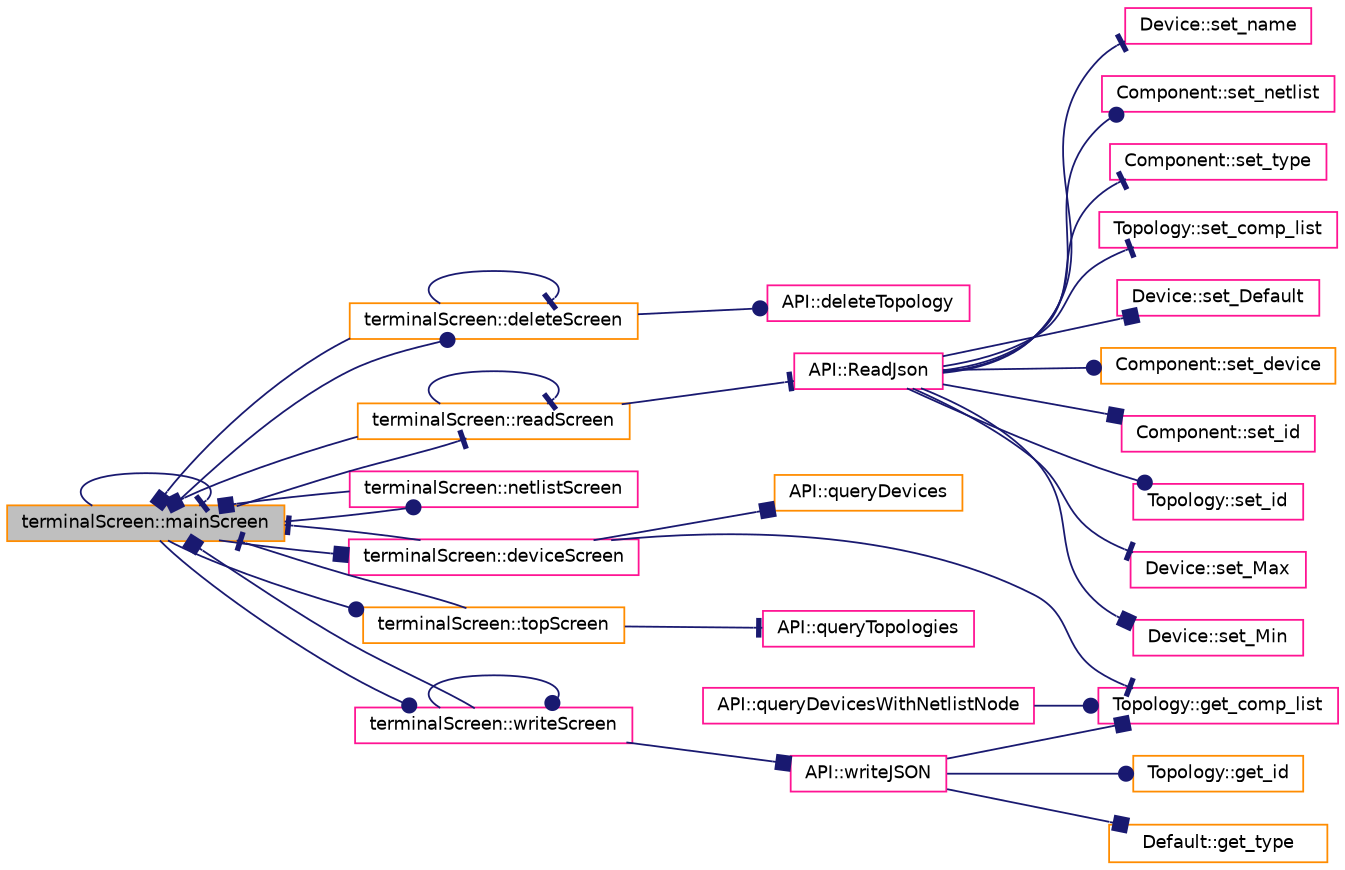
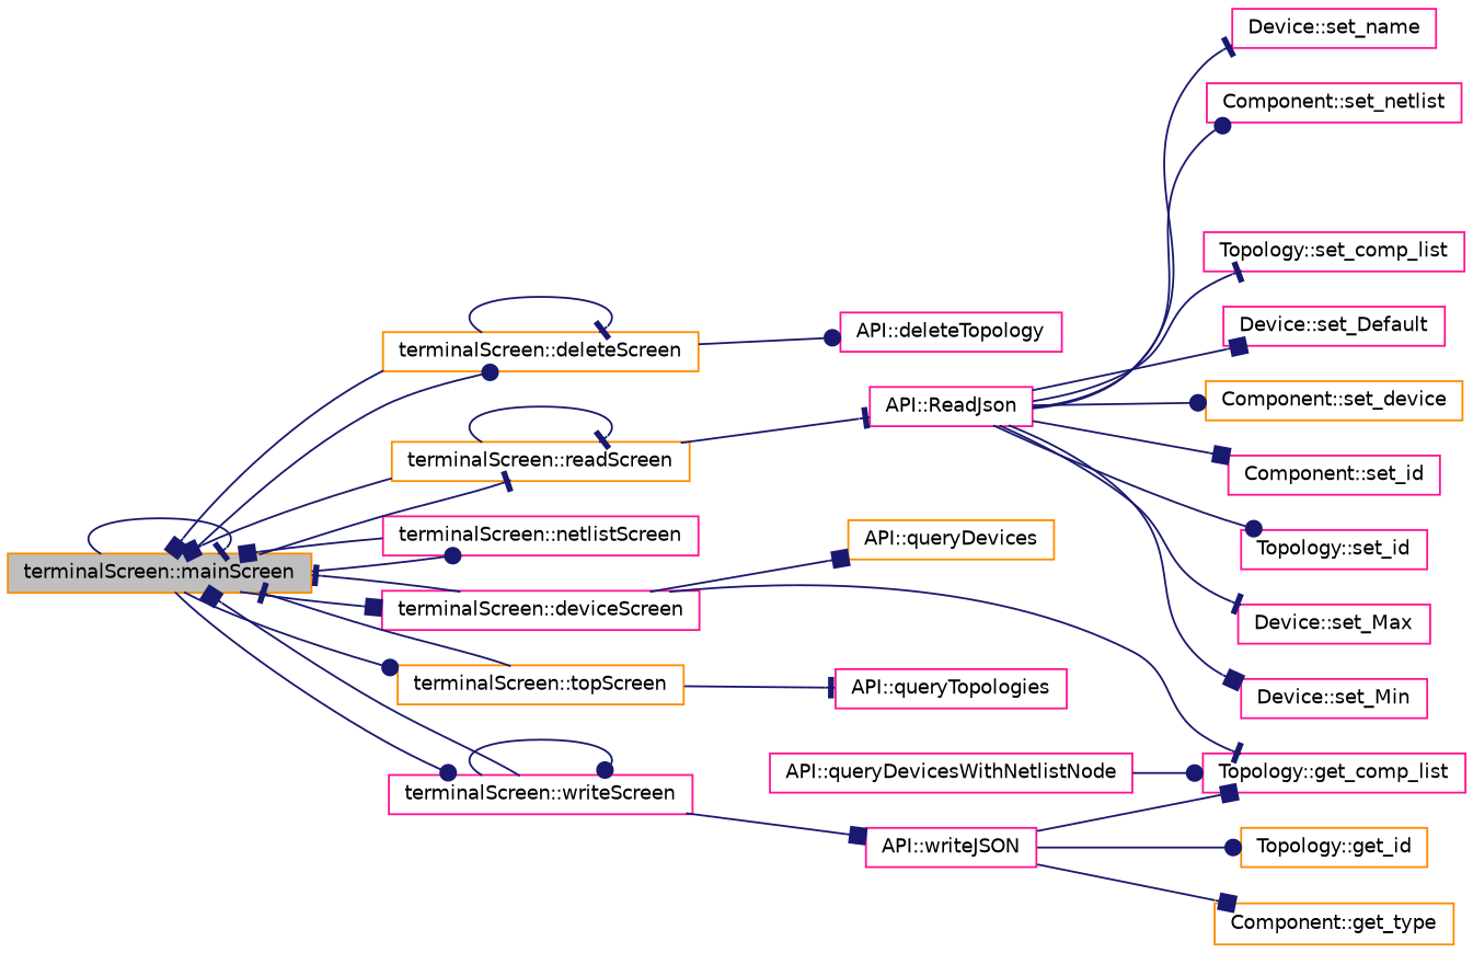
  digraph {
    rankdir=LR
    node [color=deeppink fillcolor=white fontname=Helvetica fontsize=10 shape=record style=filled]
    edge [arrowhead=tee color=midnightblue fontname=Helvetica fontsize=10 labelfontname=Helvetica labelfontsize=10 style=solid]
    n1 [color=darkorange fillcolor=grey75 fontcolor=black height=0.2 label="terminalScreen::mainScreen" width=0.4]
    n2 [color=darkorange height=0.2 label="terminalScreen::deleteScreen" width=0.4]
    n3 [height=0.2 label="terminalScreen::deviceScreen" width=0.4]
    n4 [height=0.2 label="terminalScreen::netlistScreen" width=0.4]
    n5 [color=darkorange height=0.2 label="terminalScreen::readScreen" width=0.4]
    n6 [color=darkorange height=0.2 label="terminalScreen::topScreen" width=0.4]
    n7 [height=0.2 label="terminalScreen::writeScreen" width=0.4]
    n8 [height=0.2 label="API::deleteTopology" width=0.4]
    n9 [color=darkorange height=0.2 label="API::queryDevices" width=0.4]
    n10 [height=0.2 label="Topology::get_comp_list" width=0.4]
    n11 [height=0.2 label="API::ReadJson" width=0.4]
    n12 [height=0.2 label="API::queryTopologies" width=0.4]
    n13 [height=0.2 label="API::writeJSON" width=0.4]
    n14 [height=0.2 label="API::queryDevicesWithNetlistNode" width=0.4]
    n15 [height=0.2 label="Topology::set_comp_list" width=0.4]
    n16 [height=0.2 label="Device::set_Default" width=0.4]
    n17 [color=darkorange height=0.2 label="Component::set_device" width=0.4]
    n18 [height=0.2 label="Component::set_id" width=0.4]
    n19 [height=0.2 label="Topology::set_id" width=0.4]
    n20 [height=0.2 label="Device::set_Max" width=0.4]
    n21 [height=0.2 label="Device::set_Min" width=0.4]
    n22 [height=0.2 label="Device::set_name" width=0.4]
    n23 [height=0.2 label="Component::set_netlist" width=0.4]
-   n24 [height=0.2 label="Component::set_type" width=0.4]
-   n25 [color=darkorange height=0.2 label="Default::get_type" width=0.4]
+   n25 [color=darkorange height=0.2 label="Component::get_type" width=0.4]
    n26 [color=darkorange height=0.2 label="Topology::get_id" width=0.4]
    n1 -> n1
    n1 -> n2 [arrowhead=dot]
    n1 -> n3 [arrowhead=box]
    n1 -> n4 [arrowhead=dot]
    n1 -> n5
    n1 -> n6 [arrowhead=dot]
    n1 -> n7 [arrowhead=dot]
    n2 -> n1 [arrowhead=box]
    n2 -> n2
    n2 -> n8 [arrowhead=dot]
    n3 -> n1
    n3 -> n9 [arrowhead=box]
    n3 -> n10
    n4 -> n1 [arrowhead=box]
    n5 -> n1 [arrowhead=box]
    n5 -> n5
    n5 -> n11
    n6 -> n1
    n6 -> n12
    n7 -> n1 [arrowhead=box]
    n7 -> n7 [arrowhead=dot]
    n7 -> n13 [arrowhead=box]
    n11 -> n15
    n11 -> n16 [arrowhead=box]
    n11 -> n17 [arrowhead=dot]
    n11 -> n18 [arrowhead=box]
    n11 -> n19 [arrowhead=dot]
    n11 -> n20
    n11 -> n21 [arrowhead=box]
    n11 -> n22
    n11 -> n23 [arrowhead=dot]
-   n11 -> n24
    n13 -> n10 [arrowhead=box]
    n13 -> n25 [arrowhead=box]
    n13 -> n26 [arrowhead=dot]
    n14 -> n10 [arrowhead=dot]
  }
